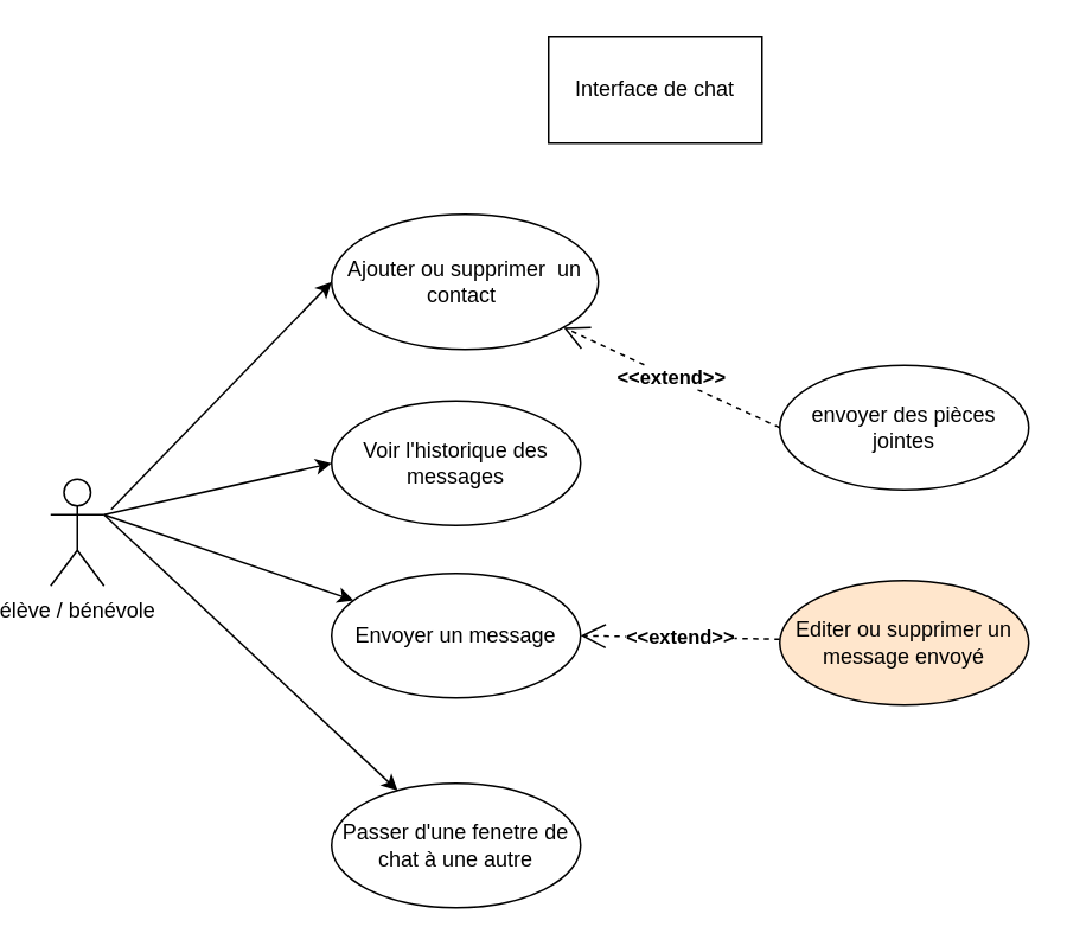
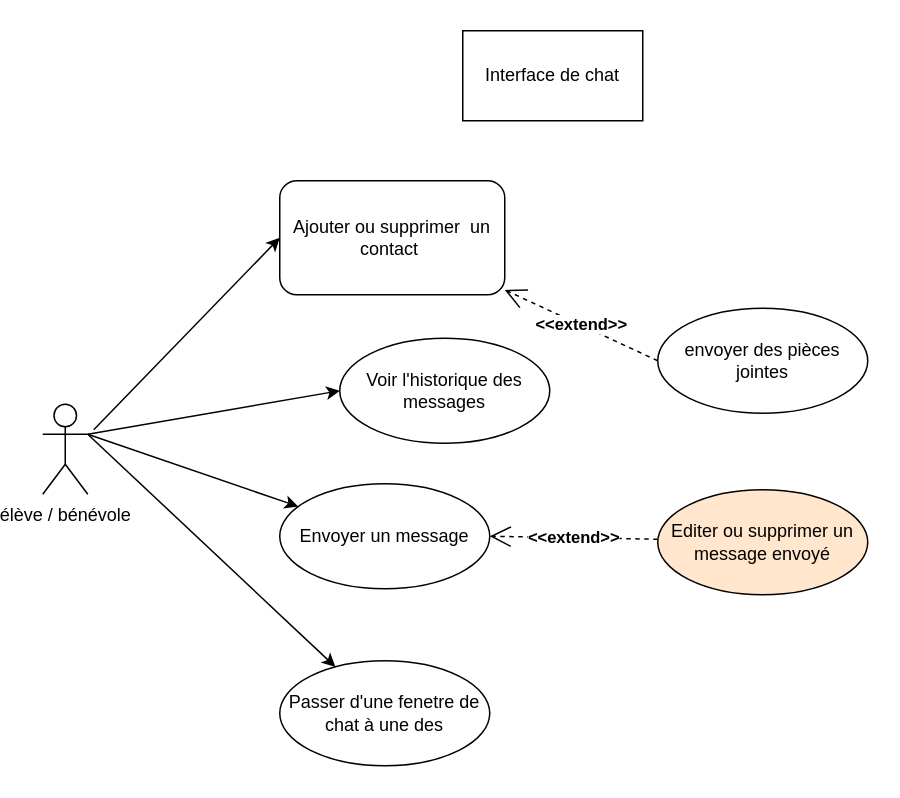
  <mxCell id="0" />
  <mxCell id="1" parent="0" />
  <mxCell id="2" value="Interface de chat" style="rounded=0;whiteSpace=wrap;html=1;" parent="1" vertex="1"><mxGeometry x="300" y="20" width="120" height="60" as="geometry" /></mxCell>
  <mxCell id="3" value="élève / bénévole" style="shape=umlActor;verticalLabelPosition=bottom;verticalAlign=top;html=1;outlineConnect=0;" parent="1" vertex="1"><mxGeometry x="20" y="269" width="30" height="60" as="geometry" /></mxCell>
  <mxCell id="4" value="Envoyer un message" style="ellipse;whiteSpace=wrap;html=1;" parent="1" vertex="1"><mxGeometry x="178" y="322" width="140" height="70" as="geometry" /></mxCell>
- <mxCell id="5" value="Voir l'historique des messages" style="ellipse;whiteSpace=wrap;html=1;" parent="1" vertex="1"><mxGeometry x="178" y="225" width="140" height="70" as="geometry" /></mxCell>
- <mxCell id="6" value="Ajouter ou supprimer&amp;nbsp; un contact&amp;nbsp;" style="ellipse;whiteSpace=wrap;html=1;" parent="1" vertex="1"><mxGeometry x="178" y="120" width="150" height="76" as="geometry" /></mxCell>
+ <mxCell id="5" value="Voir l'historique des messages" style="ellipse;whiteSpace=wrap;html=1;" parent="1" vertex="1"><mxGeometry x="218" y="225" width="140" height="70" as="geometry" /></mxCell>
+ <mxCell id="6" value="Ajouter ou supprimer&amp;nbsp; un contact&amp;nbsp;" style="whiteSpace=wrap;html=1;rounded=1;" parent="1" vertex="1"><mxGeometry x="178" y="120" width="150" height="76" as="geometry" /></mxCell>
  <mxCell id="7" value="" style="endArrow=classic;html=1;exitX=1;exitY=0.333;exitDx=0;exitDy=0;exitPerimeter=0;" parent="1" source="3" target="4" edge="1"><mxGeometry width="50" height="50" relative="1" as="geometry"><mxPoint x="127" y="359" as="sourcePoint" /><mxPoint x="177" y="309" as="targetPoint" /></mxGeometry></mxCell>
  <mxCell id="8" value="" style="endArrow=classic;html=1;exitX=1;exitY=0.333;exitDx=0;exitDy=0;exitPerimeter=0;entryX=0;entryY=0.5;entryDx=0;entryDy=0;" parent="1" source="3" target="5" edge="1"><mxGeometry width="50" height="50" relative="1" as="geometry"><mxPoint x="85" y="302" as="sourcePoint" /><mxPoint x="135" y="252" as="targetPoint" /></mxGeometry></mxCell>
  <mxCell id="9" value="" style="endArrow=classic;html=1;entryX=0;entryY=0.5;entryDx=0;entryDy=0;" parent="1" target="6" edge="1"><mxGeometry width="50" height="50" relative="1" as="geometry"><mxPoint x="54" y="286" as="sourcePoint" /><mxPoint x="151" y="188" as="targetPoint" /></mxGeometry></mxCell>
- <mxCell id="10" value="Passer d'une fenetre de chat à une autre" style="ellipse;whiteSpace=wrap;html=1;" parent="1" vertex="1"><mxGeometry x="178" y="440" width="140" height="70" as="geometry" /></mxCell>
+ <mxCell id="10" value="Passer d'une fenetre de chat à une des" style="ellipse;whiteSpace=wrap;html=1;" parent="1" vertex="1"><mxGeometry x="178" y="440" width="140" height="70" as="geometry" /></mxCell>
  <mxCell id="11" value="" style="endArrow=classic;html=1;exitX=1;exitY=0.333;exitDx=0;exitDy=0;exitPerimeter=0;" parent="1" source="3" target="10" edge="1"><mxGeometry width="50" height="50" relative="1" as="geometry"><mxPoint x="79" y="412" as="sourcePoint" /><mxPoint x="129" y="362" as="targetPoint" /></mxGeometry></mxCell>
  <mxCell id="12" value="Editer ou supprimer un message envoyé" style="ellipse;whiteSpace=wrap;html=1;fillColor=#ffe6cc;" parent="1" vertex="1"><mxGeometry x="430" y="326" width="140" height="70" as="geometry" /></mxCell>
  <mxCell id="13" value="&lt;b&gt;&amp;lt;&amp;lt;extend&amp;gt;&amp;gt;&lt;/b&gt;" style="endArrow=open;endSize=12;dashed=1;html=1;entryX=1;entryY=0.5;entryDx=0;entryDy=0;" parent="1" target="4" edge="1"><mxGeometry width="160" relative="1" as="geometry"><mxPoint x="430" y="359" as="sourcePoint" /><mxPoint x="504" y="352" as="targetPoint" /></mxGeometry></mxCell>
  <mxCell id="14" value="envoyer des pièces jointes" style="ellipse;whiteSpace=wrap;html=1;" parent="1" vertex="1"><mxGeometry x="430" y="205" width="140" height="70" as="geometry" /></mxCell>
  <mxCell id="15" value="&lt;b&gt;&amp;lt;&amp;lt;extend&amp;gt;&amp;gt;&lt;/b&gt;" style="endArrow=open;endSize=12;dashed=1;html=1;exitX=0;exitY=0.5;exitDx=0;exitDy=0;" parent="1" source="14" target="6" edge="1"><mxGeometry width="160" relative="1" as="geometry"><mxPoint x="336" y="288" as="sourcePoint" /><mxPoint x="496" y="288" as="targetPoint" /></mxGeometry></mxCell>
